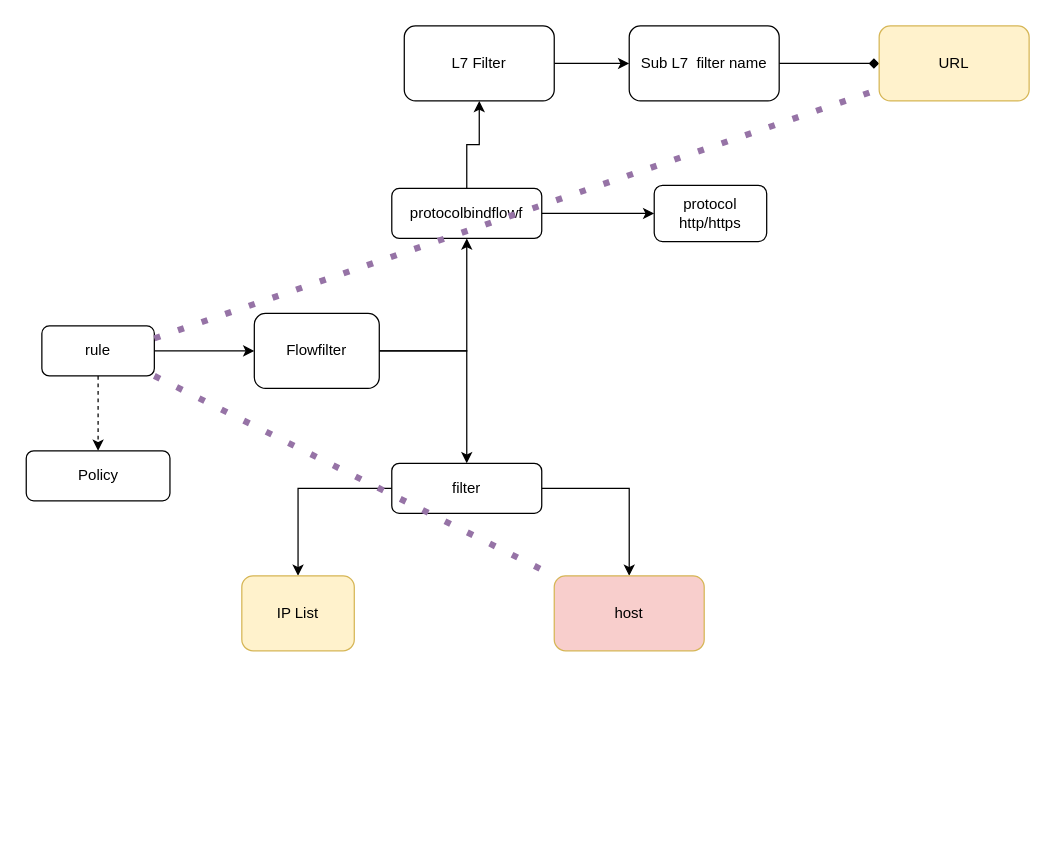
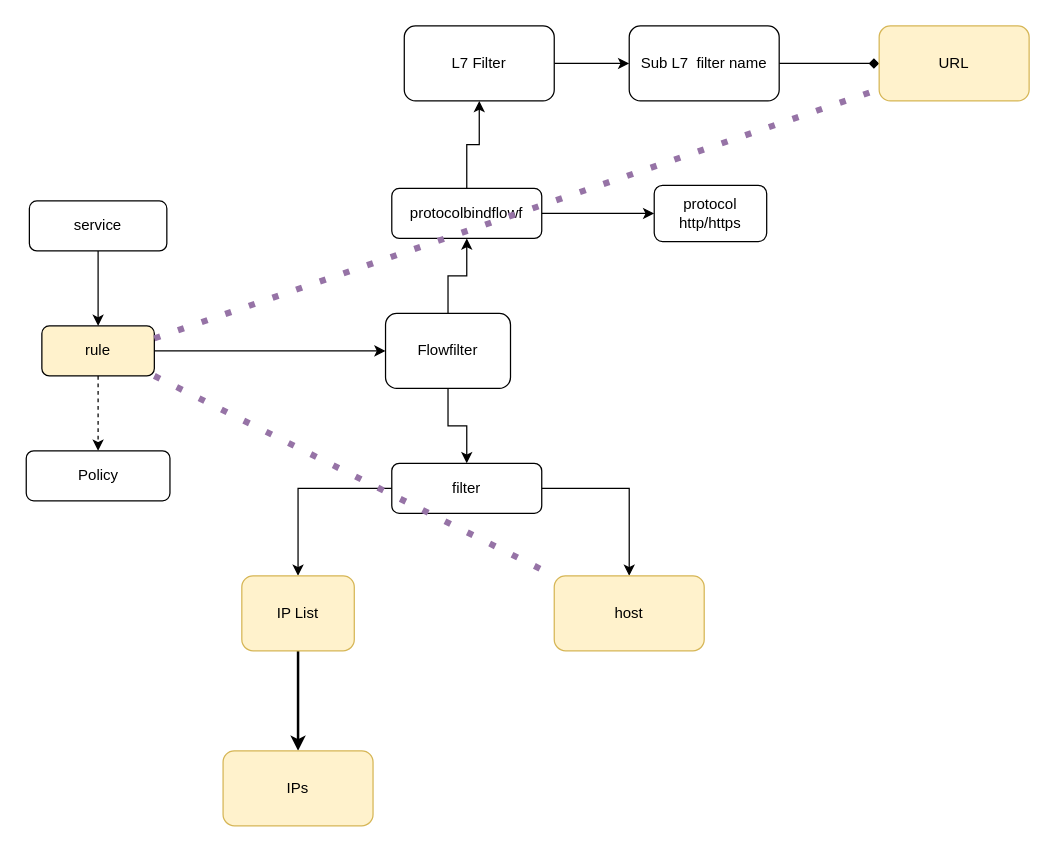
  <mxCell id="0" />
  <mxCell id="1" parent="0" />
  <mxCell id="2" value="" style="edgeStyle=orthogonalEdgeStyle;rounded=0;orthogonalLoop=1;jettySize=auto;html=1;" edge="1" parent="1" source="5" target="8"><mxGeometry relative="1" as="geometry" /></mxCell>
+ <mxCell id="3" value="" style="edgeStyle=orthogonalEdgeStyle;rounded=0;orthogonalLoop=1;jettySize=auto;html=1;" edge="1" parent="1" source="24" target="5"><mxGeometry relative="1" as="geometry" /></mxCell>
  <mxCell id="4" value="" style="edgeStyle=orthogonalEdgeStyle;rounded=0;orthogonalLoop=1;jettySize=auto;html=1;dashed=1;" edge="1" parent="1" source="5" target="25"><mxGeometry relative="1" as="geometry" /></mxCell>
- <mxCell id="5" value="rule" style="rounded=1;whiteSpace=wrap;html=1;" vertex="1" parent="1"><mxGeometry x="33" y="260" width="90" height="40" as="geometry" /></mxCell>
+ <mxCell id="5" value="rule" style="rounded=1;whiteSpace=wrap;html=1;fillColor=#fff2cc;" vertex="1" parent="1"><mxGeometry x="33" y="260" width="90" height="40" as="geometry" /></mxCell>
  <mxCell id="6" value="" style="edgeStyle=orthogonalEdgeStyle;rounded=0;orthogonalLoop=1;jettySize=auto;html=1;" edge="1" parent="1" source="8" target="11"><mxGeometry relative="1" as="geometry" /></mxCell>
  <mxCell id="7" value="" style="edgeStyle=orthogonalEdgeStyle;rounded=0;orthogonalLoop=1;jettySize=auto;html=1;" edge="1" parent="1" source="8" target="14"><mxGeometry relative="1" as="geometry" /></mxCell>
- <mxCell id="8" value="Flowfilter" style="rounded=1;whiteSpace=wrap;html=1;" vertex="1" parent="1"><mxGeometry x="203" y="250" width="100" height="60" as="geometry" /></mxCell>
+ <mxCell id="8" value="Flowfilter" style="rounded=1;whiteSpace=wrap;html=1;" vertex="1" parent="1"><mxGeometry x="308" y="250" width="100" height="60" as="geometry" /></mxCell>
  <mxCell id="9" value="" style="edgeStyle=orthogonalEdgeStyle;rounded=0;orthogonalLoop=1;jettySize=auto;html=1;" edge="1" parent="1" source="11" target="21"><mxGeometry relative="1" as="geometry" /></mxCell>
  <mxCell id="10" value="" style="edgeStyle=orthogonalEdgeStyle;rounded=0;orthogonalLoop=1;jettySize=auto;html=1;" edge="1" parent="1" source="11" target="23"><mxGeometry relative="1" as="geometry" /></mxCell>
  <mxCell id="11" value="filter" style="whiteSpace=wrap;html=1;rounded=1;" vertex="1" parent="1"><mxGeometry x="313" y="370" width="120" height="40" as="geometry" /></mxCell>
  <mxCell id="12" value="" style="edgeStyle=orthogonalEdgeStyle;rounded=0;orthogonalLoop=1;jettySize=auto;html=1;" edge="1" parent="1" source="14" target="16"><mxGeometry relative="1" as="geometry" /></mxCell>
  <mxCell id="13" value="" style="edgeStyle=orthogonalEdgeStyle;rounded=0;orthogonalLoop=1;jettySize=auto;html=1;" edge="1" parent="1" source="14" target="20"><mxGeometry relative="1" as="geometry" /></mxCell>
  <mxCell id="14" value="protocolbindflowf" style="whiteSpace=wrap;html=1;rounded=1;" vertex="1" parent="1"><mxGeometry x="313" y="150" width="120" height="40" as="geometry" /></mxCell>
  <mxCell id="15" value="" style="edgeStyle=orthogonalEdgeStyle;rounded=0;orthogonalLoop=1;jettySize=auto;html=1;" edge="1" parent="1" source="16" target="18"><mxGeometry relative="1" as="geometry" /></mxCell>
  <mxCell id="16" value="L7 Filter" style="whiteSpace=wrap;html=1;rounded=1;" vertex="1" parent="1"><mxGeometry x="323" y="20" width="120" height="60" as="geometry" /></mxCell>
  <mxCell id="17" value="" style="edgeStyle=orthogonalEdgeStyle;rounded=0;orthogonalLoop=1;jettySize=auto;html=1;endArrow=diamond;" edge="1" parent="1" source="18" target="19"><mxGeometry relative="1" as="geometry" /></mxCell>
  <mxCell id="18" value="Sub L7&amp;nbsp; filter name" style="rounded=1;whiteSpace=wrap;html=1;" vertex="1" parent="1"><mxGeometry x="503" y="20" width="120" height="60" as="geometry" /></mxCell>
  <mxCell id="19" value="URL" style="whiteSpace=wrap;html=1;rounded=1;fillColor=#fff2cc;strokeColor=#d6b656;" vertex="1" parent="1"><mxGeometry x="703" y="20" width="120" height="60" as="geometry" /></mxCell>
  <mxCell id="20" value="protocol&lt;br&gt;http/https" style="rounded=1;whiteSpace=wrap;html=1;" vertex="1" parent="1"><mxGeometry x="523" y="147.5" width="90" height="45" as="geometry" /></mxCell>
- <mxCell id="21" value="host" style="whiteSpace=wrap;html=1;rounded=1;fillColor=#f8cecc;strokeColor=#d6b656;" vertex="1" parent="1"><mxGeometry x="443" y="460" width="120" height="60" as="geometry" /></mxCell>
+ <mxCell id="21" value="host" style="whiteSpace=wrap;html=1;rounded=1;fillColor=#fff2cc;strokeColor=#d6b656;" vertex="1" parent="1"><mxGeometry x="443" y="460" width="120" height="60" as="geometry" /></mxCell>
+ <mxCell id="22" value="" style="edgeStyle=orthogonalEdgeStyle;curved=1;orthogonalLoop=1;jettySize=auto;html=1;strokeWidth=2;" edge="1" parent="1" source="23" target="28"><mxGeometry relative="1" as="geometry" /></mxCell>
  <mxCell id="23" value="IP List" style="whiteSpace=wrap;html=1;rounded=1;fillColor=#fff2cc;strokeColor=#d6b656;" vertex="1" parent="1"><mxGeometry x="193" y="460" width="90" height="60" as="geometry" /></mxCell>
+ <mxCell id="24" value="service" style="rounded=1;whiteSpace=wrap;html=1;" vertex="1" parent="1"><mxGeometry x="23" y="160" width="110" height="40" as="geometry" /></mxCell>
  <mxCell id="25" value="Policy" style="rounded=1;whiteSpace=wrap;html=1;" vertex="1" parent="1"><mxGeometry x="20.5" y="360" width="115" height="40" as="geometry" /></mxCell>
  <mxCell id="26" value="" style="endArrow=none;dashed=1;html=1;dashPattern=1 3;strokeWidth=5;exitX=1;exitY=0.25;exitDx=0;exitDy=0;rounded=0;fillColor=#e1d5e7;strokeColor=#9673a6;" edge="1" parent="1" source="5" target="19"><mxGeometry width="50" height="50" relative="1" as="geometry"><mxPoint x="13" y="280" as="sourcePoint" /><mxPoint x="833" y="20" as="targetPoint" /></mxGeometry></mxCell>
  <mxCell id="27" value="" style="endArrow=none;dashed=1;html=1;dashPattern=1 3;strokeWidth=5;exitX=1;exitY=1;exitDx=0;exitDy=0;rounded=0;fillColor=#e1d5e7;strokeColor=#9673a6;" edge="1" parent="1" source="5" target="21"><mxGeometry width="50" height="50" relative="1" as="geometry"><mxPoint x="23" y="290" as="sourcePoint" /><mxPoint x="843" y="30" as="targetPoint" /></mxGeometry></mxCell>
+ <mxCell id="28" value="IPs" style="rounded=1;whiteSpace=wrap;html=1;strokeColor=#d6b656;fillColor=#fff2cc;" vertex="1" parent="1"><mxGeometry x="178" y="600" width="120" height="60" as="geometry" /></mxCell>
